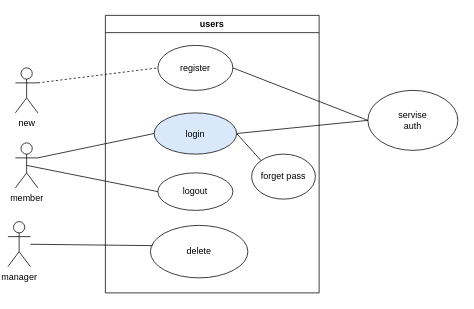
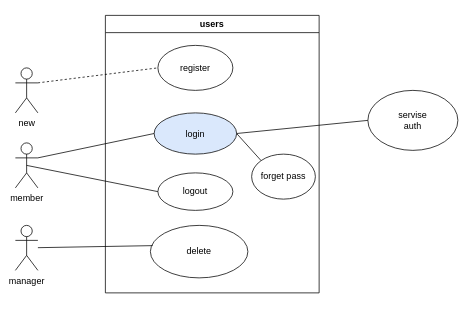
  <mxCell id="0" />
  <mxCell id="1" parent="0" />
  <mxCell id="2" value="users" style="swimlane;whiteSpace=wrap;html=1;startSize=23;" vertex="1" parent="1"><mxGeometry x="140" y="20" width="285" height="370" as="geometry" /></mxCell>
  <mxCell id="3" value="register" style="ellipse;whiteSpace=wrap;html=1;" vertex="1" parent="2"><mxGeometry x="70" y="40" width="100" height="60" as="geometry" /></mxCell>
  <mxCell id="4" style="edgeStyle=none;html=1;exitX=1;exitY=0.5;exitDx=0;exitDy=0;entryX=0;entryY=0;entryDx=0;entryDy=0;endArrow=none;endFill=0;" edge="1" parent="2" source="5" target="7"><mxGeometry relative="1" as="geometry" /></mxCell>
  <mxCell id="5" value="login" style="ellipse;whiteSpace=wrap;html=1;fillColor=#dae8fc;" vertex="1" parent="2"><mxGeometry x="65" y="130" width="110" height="55" as="geometry" /></mxCell>
  <mxCell id="6" value="logout" style="ellipse;whiteSpace=wrap;html=1;" vertex="1" parent="2"><mxGeometry x="70" y="210" width="100" height="50" as="geometry" /></mxCell>
  <mxCell id="7" value="forget pass" style="ellipse;whiteSpace=wrap;html=1;" vertex="1" parent="2"><mxGeometry x="195" y="185" width="85" height="60" as="geometry" /></mxCell>
  <mxCell id="8" value="delete" style="ellipse;whiteSpace=wrap;html=1;" vertex="1" parent="2"><mxGeometry x="60" y="280" width="130" height="70" as="geometry" /></mxCell>
  <mxCell id="9" style="edgeStyle=none;html=1;exitX=1;exitY=0.333;exitDx=0;exitDy=0;exitPerimeter=0;entryX=0;entryY=0.5;entryDx=0;entryDy=0;endArrow=none;endFill=0;" edge="1" parent="1" source="11" target="5"><mxGeometry relative="1" as="geometry" /></mxCell>
  <mxCell id="10" style="edgeStyle=none;html=1;exitX=0.5;exitY=0.5;exitDx=0;exitDy=0;exitPerimeter=0;entryX=0;entryY=0.5;entryDx=0;entryDy=0;endArrow=none;endFill=0;" edge="1" parent="1" source="11" target="6"><mxGeometry relative="1" as="geometry" /></mxCell>
  <mxCell id="11" value="member" style="shape=umlActor;verticalLabelPosition=bottom;verticalAlign=top;html=1;outlineConnect=0;" vertex="1" parent="1"><mxGeometry x="20" y="190" width="30" height="60" as="geometry" /></mxCell>
  <mxCell id="12" style="edgeStyle=none;html=1;exitX=1;exitY=0.333;exitDx=0;exitDy=0;exitPerimeter=0;entryX=0;entryY=0.5;entryDx=0;entryDy=0;endArrow=none;endFill=0;dashed=1;" edge="1" parent="1" source="13" target="3"><mxGeometry relative="1" as="geometry" /></mxCell>
  <mxCell id="13" value="new&lt;br&gt;" style="shape=umlActor;verticalLabelPosition=bottom;verticalAlign=top;html=1;outlineConnect=0;" vertex="1" parent="1"><mxGeometry x="20" y="90" width="30" height="60" as="geometry" /></mxCell>
  <mxCell id="14" value="servise&lt;br&gt;auth" style="ellipse;whiteSpace=wrap;html=1;" vertex="1" parent="1"><mxGeometry x="490" y="120" width="120" height="80" as="geometry" /></mxCell>
- <mxCell id="15" style="edgeStyle=none;html=1;exitX=1;exitY=0.5;exitDx=0;exitDy=0;endArrow=none;endFill=0;entryX=0;entryY=0.5;entryDx=0;entryDy=0;" edge="1" parent="1" source="3" target="14"><mxGeometry relative="1" as="geometry"><mxPoint x="420" y="140" as="targetPoint" /></mxGeometry></mxCell>
  <mxCell id="16" style="edgeStyle=none;html=1;exitX=1;exitY=0.5;exitDx=0;exitDy=0;endArrow=none;endFill=0;entryX=0;entryY=0.5;entryDx=0;entryDy=0;" edge="1" parent="1" source="5" target="14"><mxGeometry relative="1" as="geometry"><mxPoint x="420" y="200" as="targetPoint" /></mxGeometry></mxCell>
  <mxCell id="17" style="edgeStyle=none;html=1;entryX=0.024;entryY=0.386;entryDx=0;entryDy=0;entryPerimeter=0;endArrow=none;endFill=0;" edge="1" parent="1" source="18" target="8"><mxGeometry relative="1" as="geometry" /></mxCell>
- <mxCell id="18" value="manager" style="shape=umlActor;verticalLabelPosition=bottom;verticalAlign=top;html=1;outlineConnect=0;" vertex="1" parent="1"><mxGeometry x="10" y="295" width="30" height="60" as="geometry" /></mxCell>
+ <mxCell id="18" value="manager" style="shape=umlActor;verticalLabelPosition=bottom;verticalAlign=top;html=1;outlineConnect=0;" vertex="1" parent="1"><mxGeometry x="20" y="300" width="30" height="60" as="geometry" /></mxCell>
